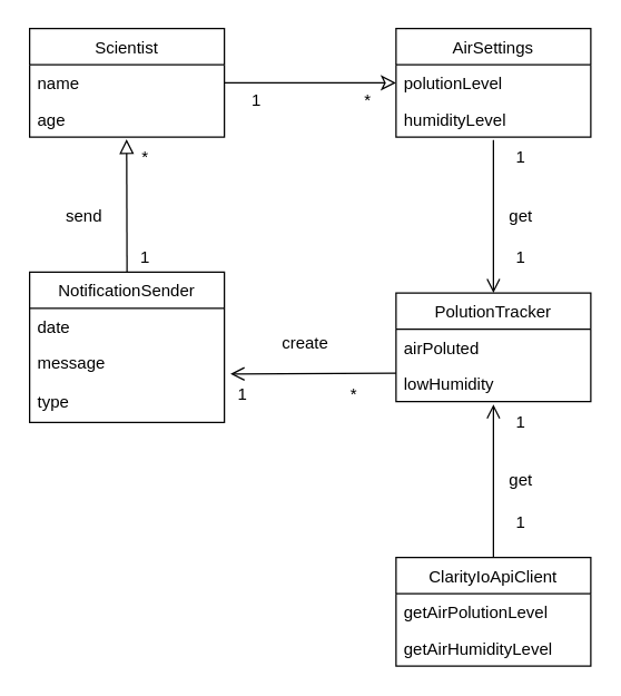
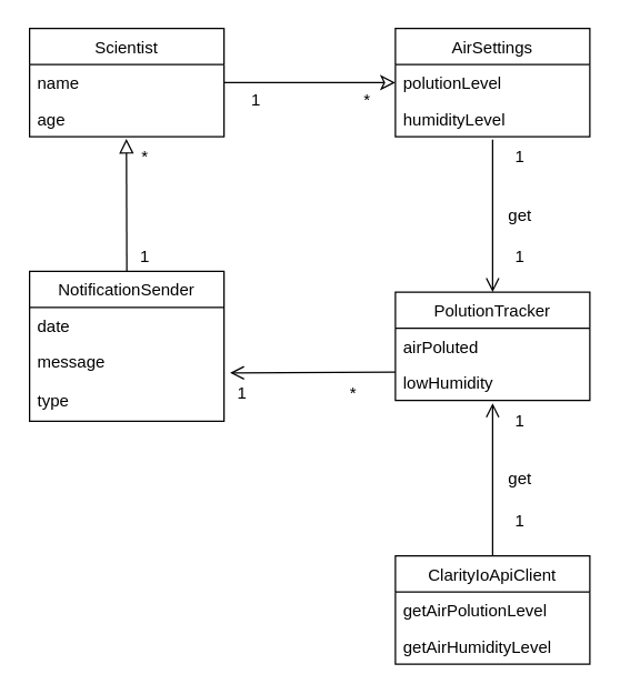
  <mxCell id="0" />
  <mxCell id="1" parent="0" />
  <mxCell id="2" value="Scientist" style="swimlane;fontStyle=0;childLayout=stackLayout;horizontal=1;startSize=26;fillColor=none;horizontalStack=0;resizeParent=1;resizeParentMax=0;resizeLast=0;collapsible=1;marginBottom=0;" vertex="1" parent="1"><mxGeometry x="20.61" y="20" width="140" height="78" as="geometry" /></mxCell>
  <mxCell id="3" value="name" style="text;strokeColor=none;fillColor=none;align=left;verticalAlign=top;spacingLeft=4;spacingRight=4;overflow=hidden;rotatable=0;points=[[0,0.5],[1,0.5]];portConstraint=eastwest;" vertex="1" parent="2"><mxGeometry y="26" width="140" height="26" as="geometry" /></mxCell>
  <mxCell id="4" value="age" style="text;strokeColor=none;fillColor=none;align=left;verticalAlign=top;spacingLeft=4;spacingRight=4;overflow=hidden;rotatable=0;points=[[0,0.5],[1,0.5]];portConstraint=eastwest;" vertex="1" parent="2"><mxGeometry y="52" width="140" height="26" as="geometry" /></mxCell>
  <mxCell id="5" value="AirSettings" style="swimlane;fontStyle=0;childLayout=stackLayout;horizontal=1;startSize=26;fillColor=none;horizontalStack=0;resizeParent=1;resizeParentMax=0;resizeLast=0;collapsible=1;marginBottom=0;" vertex="1" parent="1"><mxGeometry x="284" y="20" width="140" height="78" as="geometry" /></mxCell>
  <mxCell id="6" value="polutionLevel" style="text;strokeColor=none;fillColor=none;align=left;verticalAlign=top;spacingLeft=4;spacingRight=4;overflow=hidden;rotatable=0;points=[[0,0.5],[1,0.5]];portConstraint=eastwest;" vertex="1" parent="5"><mxGeometry y="26" width="140" height="26" as="geometry" /></mxCell>
  <mxCell id="7" value="humidityLevel" style="text;strokeColor=none;fillColor=none;align=left;verticalAlign=top;spacingLeft=4;spacingRight=4;overflow=hidden;rotatable=0;points=[[0,0.5],[1,0.5]];portConstraint=eastwest;" vertex="1" parent="5"><mxGeometry y="52" width="140" height="26" as="geometry" /></mxCell>
  <mxCell id="8" value="PolutionTracker" style="swimlane;fontStyle=0;childLayout=stackLayout;horizontal=1;startSize=26;fillColor=none;horizontalStack=0;resizeParent=1;resizeParentMax=0;resizeLast=0;collapsible=1;marginBottom=0;" vertex="1" parent="1"><mxGeometry x="284" y="210" width="140" height="78" as="geometry" /></mxCell>
  <mxCell id="9" value="airPoluted" style="text;strokeColor=none;fillColor=none;align=left;verticalAlign=top;spacingLeft=4;spacingRight=4;overflow=hidden;rotatable=0;points=[[0,0.5],[1,0.5]];portConstraint=eastwest;" vertex="1" parent="8"><mxGeometry y="26" width="140" height="26" as="geometry" /></mxCell>
  <mxCell id="10" value="lowHumidity" style="text;strokeColor=none;fillColor=none;align=left;verticalAlign=top;spacingLeft=4;spacingRight=4;overflow=hidden;rotatable=0;points=[[0,0.5],[1,0.5]];portConstraint=eastwest;" vertex="1" parent="8"><mxGeometry y="52" width="140" height="26" as="geometry" /></mxCell>
  <mxCell id="11" value="NotificationSender" style="swimlane;fontStyle=0;childLayout=stackLayout;horizontal=1;startSize=26;fillColor=none;horizontalStack=0;resizeParent=1;resizeParentMax=0;resizeLast=0;collapsible=1;marginBottom=0;" vertex="1" parent="1"><mxGeometry x="20.61" y="195" width="140" height="108" as="geometry" /></mxCell>
  <mxCell id="12" value="date" style="text;strokeColor=none;fillColor=none;align=left;verticalAlign=top;spacingLeft=4;spacingRight=4;overflow=hidden;rotatable=0;points=[[0,0.5],[1,0.5]];portConstraint=eastwest;" vertex="1" parent="11"><mxGeometry y="26" width="140" height="26" as="geometry" /></mxCell>
  <mxCell id="13" value="message" style="text;strokeColor=none;fillColor=none;align=left;verticalAlign=top;spacingLeft=4;spacingRight=4;overflow=hidden;rotatable=0;points=[[0,0.5],[1,0.5]];portConstraint=eastwest;" vertex="1" parent="11"><mxGeometry y="52" width="140" height="28" as="geometry" /></mxCell>
  <mxCell id="14" value="type" style="text;strokeColor=none;fillColor=none;align=left;verticalAlign=top;spacingLeft=4;spacingRight=4;overflow=hidden;rotatable=0;points=[[0,0.5],[1,0.5]];portConstraint=eastwest;" vertex="1" parent="11"><mxGeometry y="80" width="140" height="28" as="geometry" /></mxCell>
  <mxCell id="15" value="" style="endArrow=classic;startArrow=none;endFill=0;startFill=0;endSize=8;html=1;verticalAlign=bottom;labelBackgroundColor=none;strokeWidth=1;rounded=0;entryX=0;entryY=0.5;entryDx=0;entryDy=0;exitX=1;exitY=0.5;exitDx=0;exitDy=0;" edge="1" parent="1" source="3" target="6"><mxGeometry width="160" relative="1" as="geometry"><mxPoint x="174" y="210" as="sourcePoint" /><mxPoint x="334" y="210" as="targetPoint" /></mxGeometry></mxCell>
  <mxCell id="16" value="1" style="text;html=1;strokeColor=none;fillColor=none;align=center;verticalAlign=middle;whiteSpace=wrap;rounded=0;" vertex="1" parent="1"><mxGeometry x="154" y="57" width="60" height="30" as="geometry" /></mxCell>
  <mxCell id="17" value="*" style="text;html=1;strokeColor=none;fillColor=none;align=center;verticalAlign=middle;whiteSpace=wrap;rounded=0;" vertex="1" parent="1"><mxGeometry x="234" y="57" width="60" height="30" as="geometry" /></mxCell>
  <mxCell id="18" value="" style="endArrow=open;startArrow=none;endFill=0;startFill=0;endSize=8;html=1;verticalAlign=bottom;labelBackgroundColor=none;strokeWidth=1;rounded=0;exitX=0.5;exitY=0;exitDx=0;exitDy=0;entryX=0.5;entryY=0;entryDx=0;entryDy=0;" edge="1" parent="1" target="8"><mxGeometry width="160" relative="1" as="geometry"><mxPoint x="354" y="100" as="sourcePoint" /><mxPoint x="274" y="170" as="targetPoint" /></mxGeometry></mxCell>
  <mxCell id="19" value="1" style="text;html=1;strokeColor=none;fillColor=none;align=center;verticalAlign=middle;whiteSpace=wrap;rounded=0;" vertex="1" parent="1"><mxGeometry x="344" y="98" width="60" height="30" as="geometry" /></mxCell>
  <mxCell id="20" value="1" style="text;html=1;strokeColor=none;fillColor=none;align=center;verticalAlign=middle;whiteSpace=wrap;rounded=0;" vertex="1" parent="1"><mxGeometry x="344" y="170" width="60" height="30" as="geometry" /></mxCell>
  <mxCell id="21" value="" style="endArrow=block;startArrow=none;endFill=0;startFill=0;endSize=8;html=1;verticalAlign=bottom;labelBackgroundColor=none;strokeWidth=1;rounded=0;exitX=0.5;exitY=0;exitDx=0;exitDy=0;entryX=0.498;entryY=1.061;entryDx=0;entryDy=0;entryPerimeter=0;" edge="1" parent="1" source="11" target="4"><mxGeometry width="160" relative="1" as="geometry"><mxPoint x="160.61" y="235.5" as="sourcePoint" /><mxPoint x="90" y="130" as="targetPoint" /></mxGeometry></mxCell>
  <mxCell id="22" value="1" style="text;html=1;strokeColor=none;fillColor=none;align=center;verticalAlign=middle;whiteSpace=wrap;rounded=0;" vertex="1" parent="1"><mxGeometry x="74" y="170" width="60" height="30" as="geometry" /></mxCell>
  <mxCell id="23" value="*" style="text;html=1;strokeColor=none;fillColor=none;align=center;verticalAlign=middle;whiteSpace=wrap;rounded=0;" vertex="1" parent="1"><mxGeometry x="74" y="98" width="60" height="30" as="geometry" /></mxCell>
- <mxCell id="24" value="send" style="text;html=1;strokeColor=none;fillColor=none;align=center;verticalAlign=middle;whiteSpace=wrap;rounded=0;" vertex="1" parent="1"><mxGeometry x="30" y="140" width="60" height="30" as="geometry" /></mxCell>
  <mxCell id="25" value="get" style="text;html=1;strokeColor=none;fillColor=none;align=center;verticalAlign=middle;whiteSpace=wrap;rounded=0;" vertex="1" parent="1"><mxGeometry x="344" y="140" width="60" height="30" as="geometry" /></mxCell>
  <mxCell id="26" value="ClarityIoApiClient" style="swimlane;fontStyle=0;childLayout=stackLayout;horizontal=1;startSize=26;fillColor=none;horizontalStack=0;resizeParent=1;resizeParentMax=0;resizeLast=0;collapsible=1;marginBottom=0;" vertex="1" parent="1"><mxGeometry x="284" y="400" width="140" height="78" as="geometry" /></mxCell>
  <mxCell id="27" value="getAirPolutionLevel" style="text;strokeColor=none;fillColor=none;align=left;verticalAlign=top;spacingLeft=4;spacingRight=4;overflow=hidden;rotatable=0;points=[[0,0.5],[1,0.5]];portConstraint=eastwest;" vertex="1" parent="26"><mxGeometry y="26" width="140" height="26" as="geometry" /></mxCell>
  <mxCell id="28" value="getAirHumidityLevel" style="text;strokeColor=none;fillColor=none;align=left;verticalAlign=top;spacingLeft=4;spacingRight=4;overflow=hidden;rotatable=0;points=[[0,0.5],[1,0.5]];portConstraint=eastwest;" vertex="1" parent="26"><mxGeometry y="52" width="140" height="26" as="geometry" /></mxCell>
  <mxCell id="29" value="" style="endArrow=open;startArrow=none;endFill=0;startFill=0;endSize=8;html=1;verticalAlign=bottom;labelBackgroundColor=none;strokeWidth=1;rounded=0;exitX=0.5;exitY=0;exitDx=0;exitDy=0;entryX=0.5;entryY=0;entryDx=0;entryDy=0;" edge="1" parent="1"><mxGeometry width="160" relative="1" as="geometry"><mxPoint x="354" y="400" as="sourcePoint" /><mxPoint x="354" y="290" as="targetPoint" /></mxGeometry></mxCell>
  <mxCell id="30" value="1" style="text;html=1;strokeColor=none;fillColor=none;align=center;verticalAlign=middle;whiteSpace=wrap;rounded=0;" vertex="1" parent="1"><mxGeometry x="344" y="288" width="60" height="30" as="geometry" /></mxCell>
  <mxCell id="31" value="1" style="text;html=1;strokeColor=none;fillColor=none;align=center;verticalAlign=middle;whiteSpace=wrap;rounded=0;" vertex="1" parent="1"><mxGeometry x="344" y="360" width="60" height="30" as="geometry" /></mxCell>
  <mxCell id="32" value="get" style="text;html=1;strokeColor=none;fillColor=none;align=center;verticalAlign=middle;whiteSpace=wrap;rounded=0;" vertex="1" parent="1"><mxGeometry x="344" y="330" width="60" height="30" as="geometry" /></mxCell>
  <mxCell id="33" value="" style="endArrow=open;startArrow=none;endFill=0;startFill=0;endSize=8;html=1;verticalAlign=bottom;labelBackgroundColor=none;strokeWidth=1;rounded=0;entryX=0.349;entryY=0.023;entryDx=0;entryDy=0;exitX=1;exitY=0;exitDx=0;exitDy=0;entryPerimeter=0;" edge="1" parent="1" source="35" target="34"><mxGeometry width="160" relative="1" as="geometry"><mxPoint x="274" y="269.5" as="sourcePoint" /><mxPoint x="151" y="269.5" as="targetPoint" /></mxGeometry></mxCell>
  <mxCell id="34" value="1" style="text;html=1;strokeColor=none;fillColor=none;align=center;verticalAlign=middle;whiteSpace=wrap;rounded=0;" vertex="1" parent="1"><mxGeometry x="144" y="267.5" width="60" height="30" as="geometry" /></mxCell>
  <mxCell id="35" value="*" style="text;html=1;strokeColor=none;fillColor=none;align=center;verticalAlign=middle;whiteSpace=wrap;rounded=0;" vertex="1" parent="1"><mxGeometry x="224" y="267.5" width="60" height="30" as="geometry" /></mxCell>
- <mxCell id="36" value="create" style="text;html=1;strokeColor=none;fillColor=none;align=center;verticalAlign=middle;whiteSpace=wrap;rounded=0;" vertex="1" parent="1"><mxGeometry x="189" y="230.5" width="60" height="30" as="geometry" /></mxCell>
